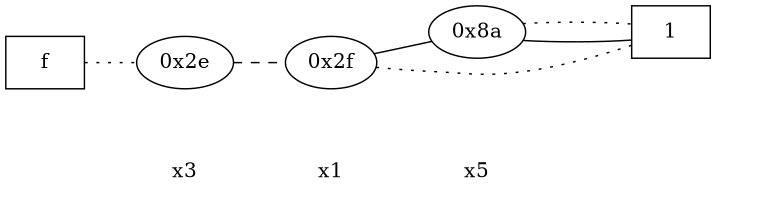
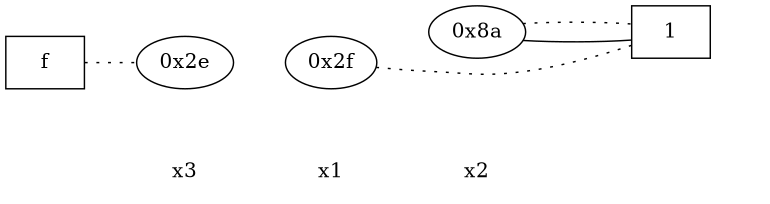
  digraph {
    rankdir=LR
    node [shape=plaintext]
    edge [dir=none style=invis]
    "CONST NODES" [style=invis]
    " x3 "
    " x1 "
-   " x2 " [label=x5]
+   " x2 "
    "  f  " [shape=box]
    "0x2e" [shape=""]
    "0x2f" [shape=""]
    n8 [label="0x8a" shape=""]
    n9 [label=1 shape=box]
    subgraph sub_1 {
      "CONST NODES"
      " x3 "
      " x1 "
      " x2 "
    }
    subgraph sub_2 {
      rank=same
      "  f  "
    }
    subgraph sub_3 {
      rank=same
      " x3 "
      "0x2e"
    }
    subgraph sub_4 {
      rank=same
      " x1 "
      "0x2f"
    }
    subgraph sub_5 {
      rank=same
      " x2 "
      n8
    }
    subgraph sub_6 {
      rank=same
      "CONST NODES"
      subgraph sub_7 {
        rank=same
        n9
      }
    }
    " x3 " -> " x1 "
    " x1 " -> " x2 "
    " x2 " -> "CONST NODES"
    "  f  " -> "0x2e" [style=dotted]
-   "0x2e" -> "0x2f" [style=dashed]
-   "0x2f" -> n8 [style=""]
    "0x2f" -> n9 [style=dotted]
    n8 -> n9 [style=""]
    n8 -> n9 [style=dotted]
  }
